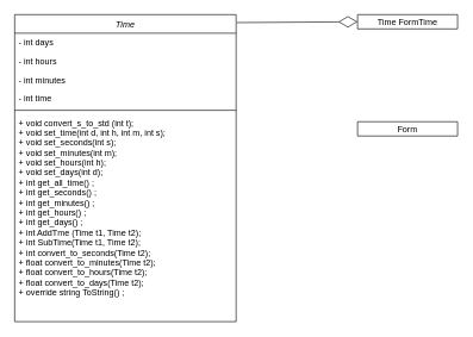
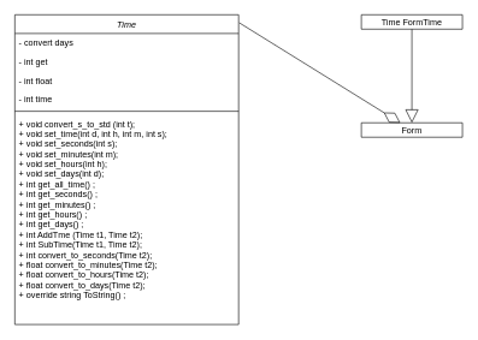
  <mxCell id="0" />
  <mxCell id="1" parent="0" />
  <mxCell id="2" value="Time" style="swimlane;fontStyle=2;align=center;verticalAlign=top;childLayout=stackLayout;horizontal=1;startSize=26;horizontalStack=0;resizeParent=1;resizeLast=0;collapsible=1;marginBottom=0;rounded=0;shadow=0;strokeWidth=1;" parent="1" vertex="1"><mxGeometry x="20" y="20" width="310" height="430" as="geometry"><mxRectangle x="220" y="120" width="160" height="26" as="alternateBounds" /></mxGeometry></mxCell>
- <mxCell id="3" value="- int days" style="text;align=left;verticalAlign=top;spacingLeft=4;spacingRight=4;overflow=hidden;rotatable=0;points=[[0,0.5],[1,0.5]];portConstraint=eastwest;" parent="2" vertex="1"><mxGeometry y="26" width="310" height="26" as="geometry" /></mxCell>
- <mxCell id="4" value="- int hours" style="text;align=left;verticalAlign=top;spacingLeft=4;spacingRight=4;overflow=hidden;rotatable=0;points=[[0,0.5],[1,0.5]];portConstraint=eastwest;rounded=0;shadow=0;html=0;" parent="2" vertex="1"><mxGeometry y="52" width="310" height="26" as="geometry" /></mxCell>
- <mxCell id="5" value="- int minutes&#10;" style="text;align=left;verticalAlign=top;spacingLeft=4;spacingRight=4;overflow=hidden;rotatable=0;points=[[0,0.5],[1,0.5]];portConstraint=eastwest;rounded=0;shadow=0;html=0;" parent="2" vertex="1"><mxGeometry y="78" width="310" height="26" as="geometry" /></mxCell>
+ <mxCell id="3" value="- convert days" style="text;align=left;verticalAlign=top;spacingLeft=4;spacingRight=4;overflow=hidden;rotatable=0;points=[[0,0.5],[1,0.5]];portConstraint=eastwest;" parent="2" vertex="1"><mxGeometry y="26" width="310" height="26" as="geometry" /></mxCell>
+ <mxCell id="4" value="- int get" style="text;align=left;verticalAlign=top;spacingLeft=4;spacingRight=4;overflow=hidden;rotatable=0;points=[[0,0.5],[1,0.5]];portConstraint=eastwest;rounded=0;shadow=0;html=0;" parent="2" vertex="1"><mxGeometry y="52" width="310" height="26" as="geometry" /></mxCell>
+ <mxCell id="5" value="- int float&#10;" style="text;align=left;verticalAlign=top;spacingLeft=4;spacingRight=4;overflow=hidden;rotatable=0;points=[[0,0.5],[1,0.5]];portConstraint=eastwest;rounded=0;shadow=0;html=0;" parent="2" vertex="1"><mxGeometry y="78" width="310" height="26" as="geometry" /></mxCell>
  <mxCell id="6" value="- int time" style="text;align=left;verticalAlign=top;spacingLeft=4;spacingRight=4;overflow=hidden;rotatable=0;points=[[0,0.5],[1,0.5]];portConstraint=eastwest;rounded=0;shadow=0;html=0;" parent="2" vertex="1"><mxGeometry y="104" width="310" height="26" as="geometry" /></mxCell>
  <mxCell id="7" value="" style="line;html=1;strokeWidth=1;align=left;verticalAlign=middle;spacingTop=-1;spacingLeft=3;spacingRight=3;rotatable=0;labelPosition=right;points=[];portConstraint=eastwest;" parent="2" vertex="1"><mxGeometry y="130" width="310" height="8" as="geometry" /></mxCell>
  <mxCell id="8" value="+ void convert_s_to_std (int t);&#10;+ void set_time(int d, int h, int m, int s);&#10;+ void set_seconds(int s);&#10;+ void set_minutes(int m);&#10;+ void set_hours(int h);&#10;+ void set_days(int d);&#10;+ int get_all_time() ;&#10;+ int get_seconds() ;&#10;+ int get_minutes() ;&#10;+ int get_hours() ;&#10;+ int get_days() ;&#10;+ int AddTme (Time t1, Time t2);&#10;+ int SubTime(Time t1, Time t2);&#10;+ int convert_to_seconds(Time t2);&#10;+ float convert_to_minutes(Time t2);&#10;+ float convert_to_hours(Time t2);&#10;+ float convert_to_days(Time t2);&#10;+ override string ToString() ;&#10;" style="text;align=left;verticalAlign=top;spacingLeft=4;spacingRight=4;overflow=hidden;rotatable=0;points=[[0,0.5],[1,0.5]];portConstraint=eastwest;" parent="2" vertex="1"><mxGeometry y="138" width="310" height="282" as="geometry" /></mxCell>
  <mxCell id="9" value="Time FormTime" style="swimlane;fontStyle=0;childLayout=stackLayout;horizontal=1;startSize=26;fillColor=none;horizontalStack=0;resizeParent=1;resizeParentMax=0;resizeLast=0;collapsible=1;marginBottom=0;" parent="1" vertex="1"><mxGeometry x="500" y="20" width="140" height="20" as="geometry" /></mxCell>
  <mxCell id="10" value="Form" style="swimlane;fontStyle=0;childLayout=stackLayout;horizontal=1;startSize=26;fillColor=none;horizontalStack=0;resizeParent=1;resizeParentMax=0;resizeLast=0;collapsible=1;marginBottom=0;" vertex="1" parent="1"><mxGeometry x="500" y="170" width="140" height="20" as="geometry" /></mxCell>
- <mxCell id="11" value="" style="endArrow=diamondThin;endFill=0;endSize=24;html=1;rounded=0;entryX=0;entryY=0.5;entryDx=0;entryDy=0;exitX=1.003;exitY=0.026;exitDx=0;exitDy=0;exitPerimeter=0;" edge="1" parent="1" source="2" target="9"><mxGeometry width="160" relative="1" as="geometry"><mxPoint x="330" y="40" as="sourcePoint" /><mxPoint x="490" y="40" as="targetPoint" /></mxGeometry></mxCell>
+ <mxCell id="11" value="" style="endArrow=diamondThin;endFill=0;endSize=24;html=1;rounded=0;exitX=1.003;exitY=0.026;exitDx=0;exitDy=0;exitPerimeter=0;" edge="1" parent="1" source="2" target="10"><mxGeometry width="160" relative="1" as="geometry"><mxPoint x="330" y="40" as="sourcePoint" /><mxPoint x="490" y="40" as="targetPoint" /></mxGeometry></mxCell>
+ <mxCell id="12" value="" style="endArrow=block;endSize=16;endFill=0;html=1;rounded=0;exitX=0.5;exitY=1;exitDx=0;exitDy=0;entryX=0.5;entryY=0;entryDx=0;entryDy=0;" edge="1" parent="1" source="9" target="10"><mxGeometry width="160" relative="1" as="geometry"><mxPoint x="430" y="270" as="sourcePoint" /><mxPoint x="590" y="270" as="targetPoint" /></mxGeometry></mxCell>
